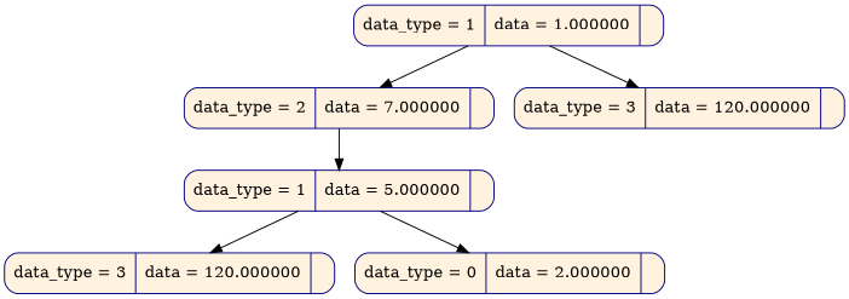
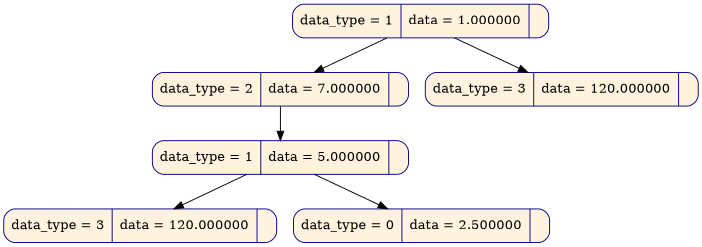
  digraph {
    node [color=navy fillcolor="#fff3e0" rank=1 shape=Mrecord style=filled]
    n1 [label=" data_type = 1 | data = 1.000000 | " rank=0]
    n2 [label=" data_type = 2 | data = 7.000000 | "]
    n3 [label=" data_type = 3 | data = 120.000000 | "]
    n4 [label=" data_type = 1 | data = 5.000000 | " rank=2]
    n5 [label=" data_type = 3 | data = 120.000000 | " rank=3]
-   n6 [label=" data_type = 0 | data = 2.000000 | " rank=3]
+   n6 [label=" data_type = 0 | data = 2.500000 | " rank=3]
    n1 -> n2
    n1 -> n3
    n2 -> n4
    n4 -> n5
    n4 -> n6
  }
